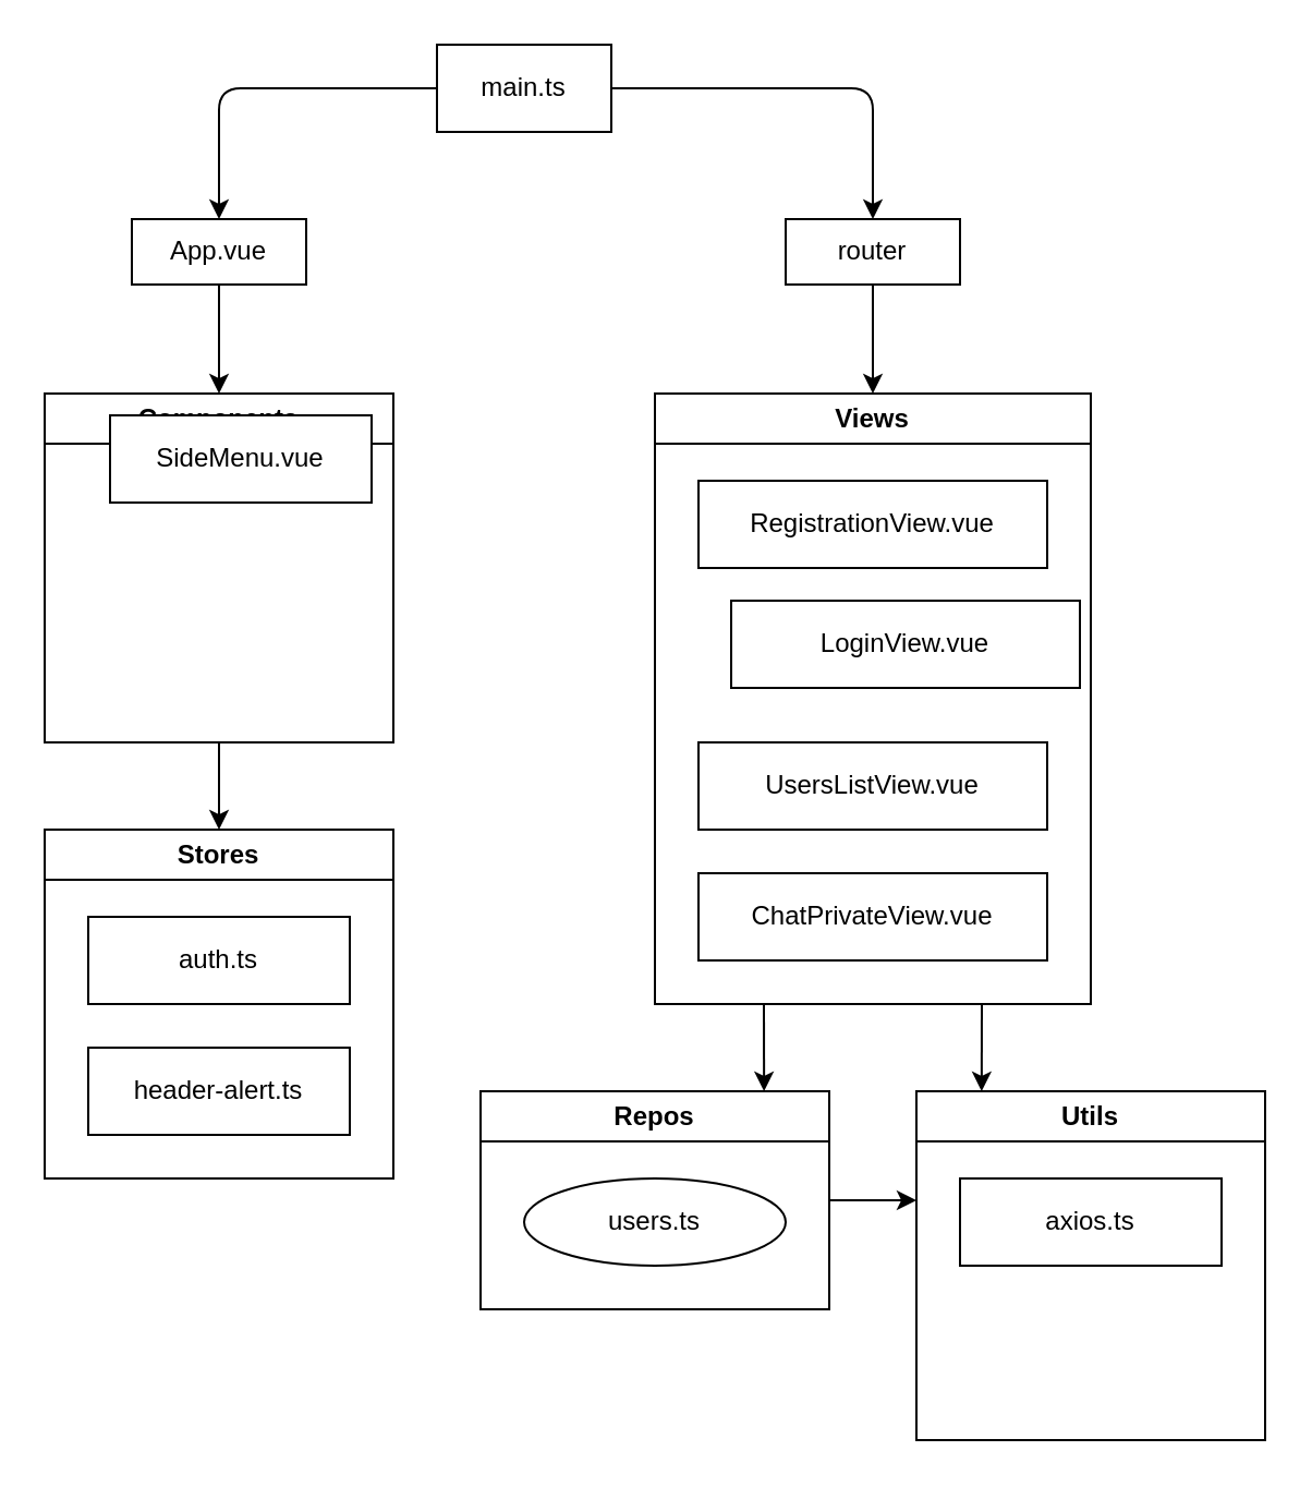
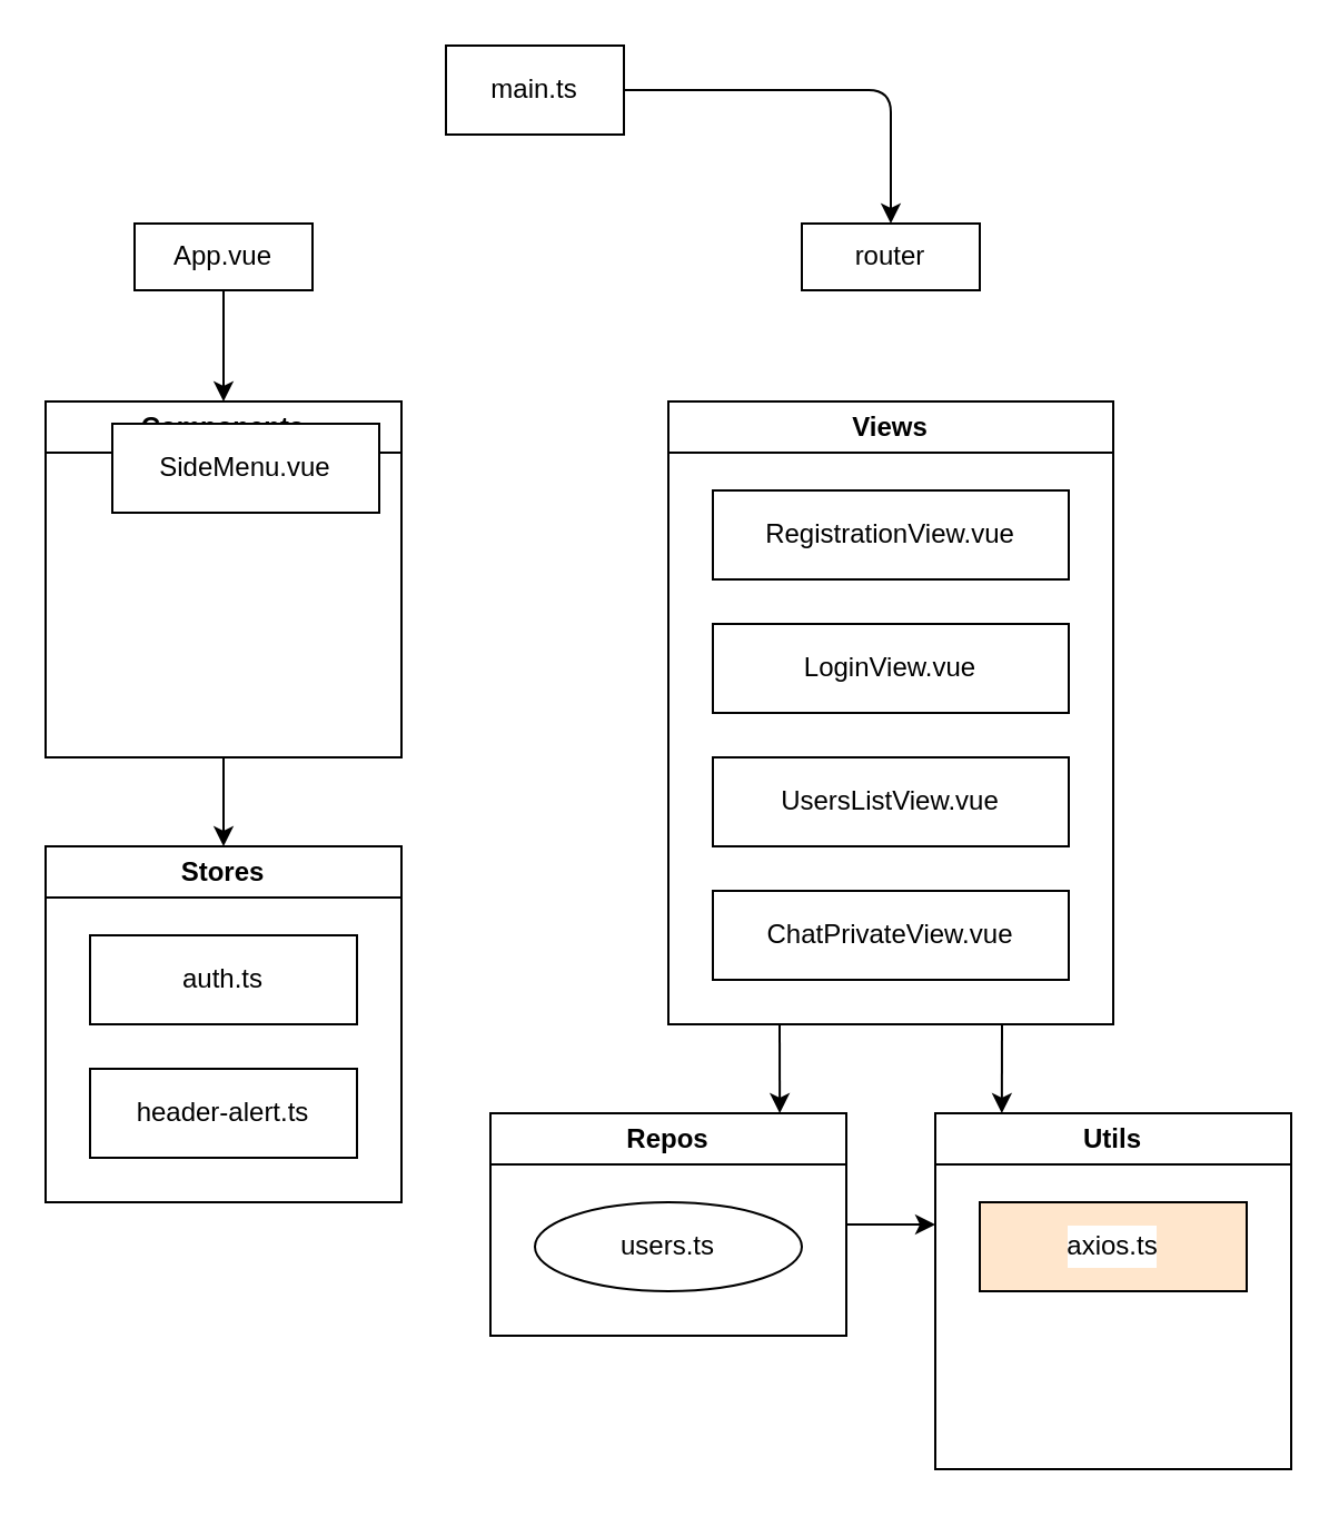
  <mxCell id="0" />
  <mxCell id="1" parent="0" />
- <mxCell id="2" style="edgeStyle=none;html=1;entryX=0.5;entryY=0;entryDx=0;entryDy=0;fontFamily=Helvetica;fontSize=12;fontColor=#000000;exitX=0;exitY=0.5;exitDx=0;exitDy=0;" parent="1" source="4" target="6" edge="1"><mxGeometry relative="1" as="geometry"><Array as="points"><mxPoint x="100" y="40" /></Array></mxGeometry></mxCell>
  <mxCell id="3" style="edgeStyle=none;html=1;exitX=1;exitY=0.5;exitDx=0;exitDy=0;entryX=0.5;entryY=0;entryDx=0;entryDy=0;fontFamily=Helvetica;fontSize=12;fontColor=#000000;" parent="1" source="4" target="14" edge="1"><mxGeometry relative="1" as="geometry"><Array as="points"><mxPoint x="400" y="40" /></Array></mxGeometry></mxCell>
  <mxCell id="4" value="main.ts" style="rounded=0;whiteSpace=wrap;html=1;fontFamily=Helvetica;" parent="1" vertex="1"><mxGeometry x="200" y="20" width="80" height="40" as="geometry" /></mxCell>
  <mxCell id="5" style="edgeStyle=none;html=1;entryX=0.5;entryY=0;entryDx=0;entryDy=0;fontFamily=Helvetica;fontSize=12;fontColor=#000000;" parent="1" source="6" target="8" edge="1"><mxGeometry relative="1" as="geometry" /></mxCell>
  <mxCell id="6" value="App.vue" style="rounded=0;whiteSpace=wrap;html=1;fontFamily=Helvetica;" parent="1" vertex="1"><mxGeometry x="60" y="100" width="80" height="30" as="geometry" /></mxCell>
  <mxCell id="7" style="edgeStyle=none;html=1;entryX=0.5;entryY=0;entryDx=0;entryDy=0;fontFamily=Helvetica;fontSize=12;fontColor=#000000;" parent="1" source="8" target="10" edge="1"><mxGeometry relative="1" as="geometry" /></mxCell>
  <mxCell id="8" value="Components" style="swimlane;whiteSpace=wrap;html=1;fontFamily=Helvetica;" parent="1" vertex="1"><mxGeometry x="20" y="180" width="160" height="160" as="geometry" /></mxCell>
  <mxCell id="9" value="&lt;p style=&quot;background-color: rgb(255, 255, 255); line-height: 19px;&quot;&gt;&lt;font style=&quot;font-size: 12px;&quot;&gt;SideMenu.vue&lt;/font&gt;&lt;/p&gt;" style="rounded=0;whiteSpace=wrap;html=1;" parent="8" vertex="1"><mxGeometry x="30" y="10" width="120" height="40" as="geometry" /></mxCell>
  <mxCell id="10" value="Stores" style="swimlane;whiteSpace=wrap;html=1;fontFamily=Helvetica;" parent="1" vertex="1"><mxGeometry x="20" y="380" width="160" height="160" as="geometry" /></mxCell>
  <mxCell id="11" value="&lt;p style=&quot;background-color: rgb(255, 255, 255); line-height: 19px;&quot;&gt;&lt;font style=&quot;font-size: 12px;&quot;&gt;auth.ts&lt;/font&gt;&lt;/p&gt;" style="rounded=0;whiteSpace=wrap;html=1;" parent="10" vertex="1"><mxGeometry x="20" y="40" width="120" height="40" as="geometry" /></mxCell>
  <mxCell id="12" value="&lt;div style=&quot;background-color: rgb(255, 255, 255); line-height: 19px;&quot;&gt;&lt;p style=&quot;line-height: 19px;&quot;&gt;&lt;font style=&quot;font-size: 12px;&quot;&gt;header-alert.ts&lt;/font&gt;&lt;/p&gt;&lt;/div&gt;" style="rounded=0;whiteSpace=wrap;html=1;" parent="10" vertex="1"><mxGeometry x="20" y="100" width="120" height="40" as="geometry" /></mxCell>
- <mxCell id="13" style="edgeStyle=none;html=1;entryX=0.5;entryY=0;entryDx=0;entryDy=0;fontFamily=Helvetica;fontSize=12;fontColor=#000000;" parent="1" source="14" target="22" edge="1"><mxGeometry relative="1" as="geometry" /></mxCell>
  <mxCell id="14" value="router" style="rounded=0;whiteSpace=wrap;html=1;fontFamily=Helvetica;" parent="1" vertex="1"><mxGeometry x="360" y="100" width="80" height="30" as="geometry" /></mxCell>
  <mxCell id="15" value="Utils" style="swimlane;whiteSpace=wrap;html=1;fontFamily=Helvetica;" parent="1" vertex="1"><mxGeometry x="420" y="500" width="160" height="160" as="geometry" /></mxCell>
- <mxCell id="16" value="&lt;p style=&quot;background-color: rgb(255, 255, 255); line-height: 19px;&quot;&gt;&lt;font style=&quot;font-size: 12px;&quot;&gt;axios.ts&lt;/font&gt;&lt;/p&gt;" style="rounded=0;whiteSpace=wrap;html=1;" parent="15" vertex="1"><mxGeometry x="20" y="40" width="120" height="40" as="geometry" /></mxCell>
+ <mxCell id="16" value="&lt;p style=&quot;background-color: rgb(255, 255, 255); line-height: 19px;&quot;&gt;&lt;font style=&quot;font-size: 12px;&quot;&gt;axios.ts&lt;/font&gt;&lt;/p&gt;" style="rounded=0;whiteSpace=wrap;html=1;fillColor=#ffe6cc;" parent="15" vertex="1"><mxGeometry x="20" y="40" width="120" height="40" as="geometry" /></mxCell>
  <mxCell id="17" style="edgeStyle=none;html=1;" edge="1" parent="1" source="18"><mxGeometry relative="1" as="geometry"><mxPoint x="420" y="550" as="targetPoint" /></mxGeometry></mxCell>
  <mxCell id="18" value="Repos" style="swimlane;whiteSpace=wrap;html=1;fontFamily=Helvetica;" parent="1" vertex="1"><mxGeometry x="220" y="500" width="160" height="100" as="geometry" /></mxCell>
  <mxCell id="19" value="&lt;p style=&quot;background-color: rgb(255, 255, 255); line-height: 19px;&quot;&gt;&lt;font style=&quot;font-size: 12px;&quot;&gt;users.ts&lt;/font&gt;&lt;/p&gt;" style="ellipse;whiteSpace=wrap;html=1;" parent="18" vertex="1"><mxGeometry x="20" y="40" width="120" height="40" as="geometry" /></mxCell>
  <mxCell id="20" style="edgeStyle=none;html=1;exitX=0.25;exitY=1;exitDx=0;exitDy=0;fontFamily=Helvetica;fontSize=12;fontColor=#000000;entryX=0.813;entryY=0;entryDx=0;entryDy=0;entryPerimeter=0;" parent="1" source="22" target="18" edge="1"><mxGeometry relative="1" as="geometry"><mxPoint x="340" y="480" as="targetPoint" /></mxGeometry></mxCell>
  <mxCell id="21" style="edgeStyle=none;html=1;exitX=0.75;exitY=1;exitDx=0;exitDy=0;entryX=0.187;entryY=0;entryDx=0;entryDy=0;entryPerimeter=0;fontFamily=Helvetica;fontSize=12;fontColor=#000000;" parent="1" source="22" target="15" edge="1"><mxGeometry relative="1" as="geometry" /></mxCell>
  <mxCell id="22" value="Views" style="swimlane;whiteSpace=wrap;html=1;fontFamily=Helvetica;" parent="1" vertex="1"><mxGeometry x="300" y="180" width="200" height="280" as="geometry" /></mxCell>
  <mxCell id="23" value="&lt;p style=&quot;background-color: rgb(255, 255, 255); line-height: 19px;&quot;&gt;RegistrationView.vue&lt;br&gt;&lt;/p&gt;" style="rounded=0;whiteSpace=wrap;html=1;" parent="22" vertex="1"><mxGeometry x="20" y="40" width="160" height="40" as="geometry" /></mxCell>
- <mxCell id="24" value="&lt;p style=&quot;background-color: rgb(255, 255, 255); line-height: 19px;&quot;&gt;LoginView.vue&lt;br&gt;&lt;/p&gt;" style="rounded=0;whiteSpace=wrap;html=1;" parent="22" vertex="1"><mxGeometry x="35" y="95" width="160" height="40" as="geometry" /></mxCell>
+ <mxCell id="24" value="&lt;p style=&quot;background-color: rgb(255, 255, 255); line-height: 19px;&quot;&gt;LoginView.vue&lt;br&gt;&lt;/p&gt;" style="rounded=0;whiteSpace=wrap;html=1;" parent="22" vertex="1"><mxGeometry x="20" y="100" width="160" height="40" as="geometry" /></mxCell>
  <mxCell id="25" value="&lt;p style=&quot;background-color: rgb(255, 255, 255); line-height: 19px;&quot;&gt;UsersListView.vue&lt;br&gt;&lt;/p&gt;" style="rounded=0;whiteSpace=wrap;html=1;" parent="22" vertex="1"><mxGeometry x="20" y="160" width="160" height="40" as="geometry" /></mxCell>
  <mxCell id="26" value="&lt;p style=&quot;background-color: rgb(255, 255, 255); line-height: 19px;&quot;&gt;ChatPrivateView.vue&lt;br&gt;&lt;/p&gt;" style="rounded=0;whiteSpace=wrap;html=1;" parent="22" vertex="1"><mxGeometry x="20" y="220" width="160" height="40" as="geometry" /></mxCell>
